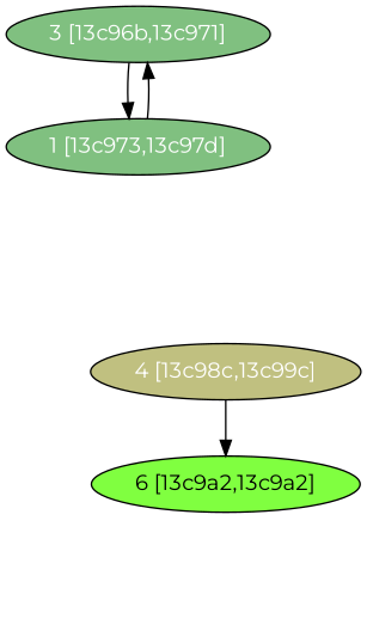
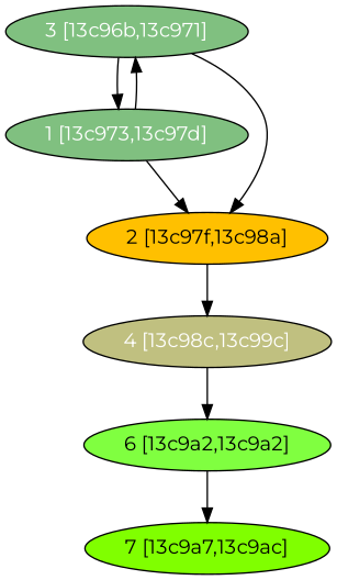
  digraph {
    fontname=Montserrat
    node [fillcolor="#80C080" fontcolor="#ffffff" fontname=Montserrat shape=oval style=filled]
    edge [fontname=Montserrat]
    n1 [label="3 [13c96b,13c971]"]
    n2 [label="1 [13c973,13c97d]"]
+   n3 [fillcolor="#FFC000" fontcolor="#000000" label="2 [13c97f,13c98a]"]
    n4 [fillcolor="#C0C080" label="4 [13c98c,13c99c]"]
    n5 [fillcolor="#80FF40" fontcolor="#000000" label="6 [13c9a2,13c9a2]"]
+   n6 [fillcolor="#80FF00" fontcolor="#000000" label="7 [13c9a7,13c9ac]"]
    n1 -> n2
+   n1 -> n3
    n2 -> n1
+   n2 -> n3
+   n3 -> n4
    n4 -> n5
+   n5 -> n6
  }
